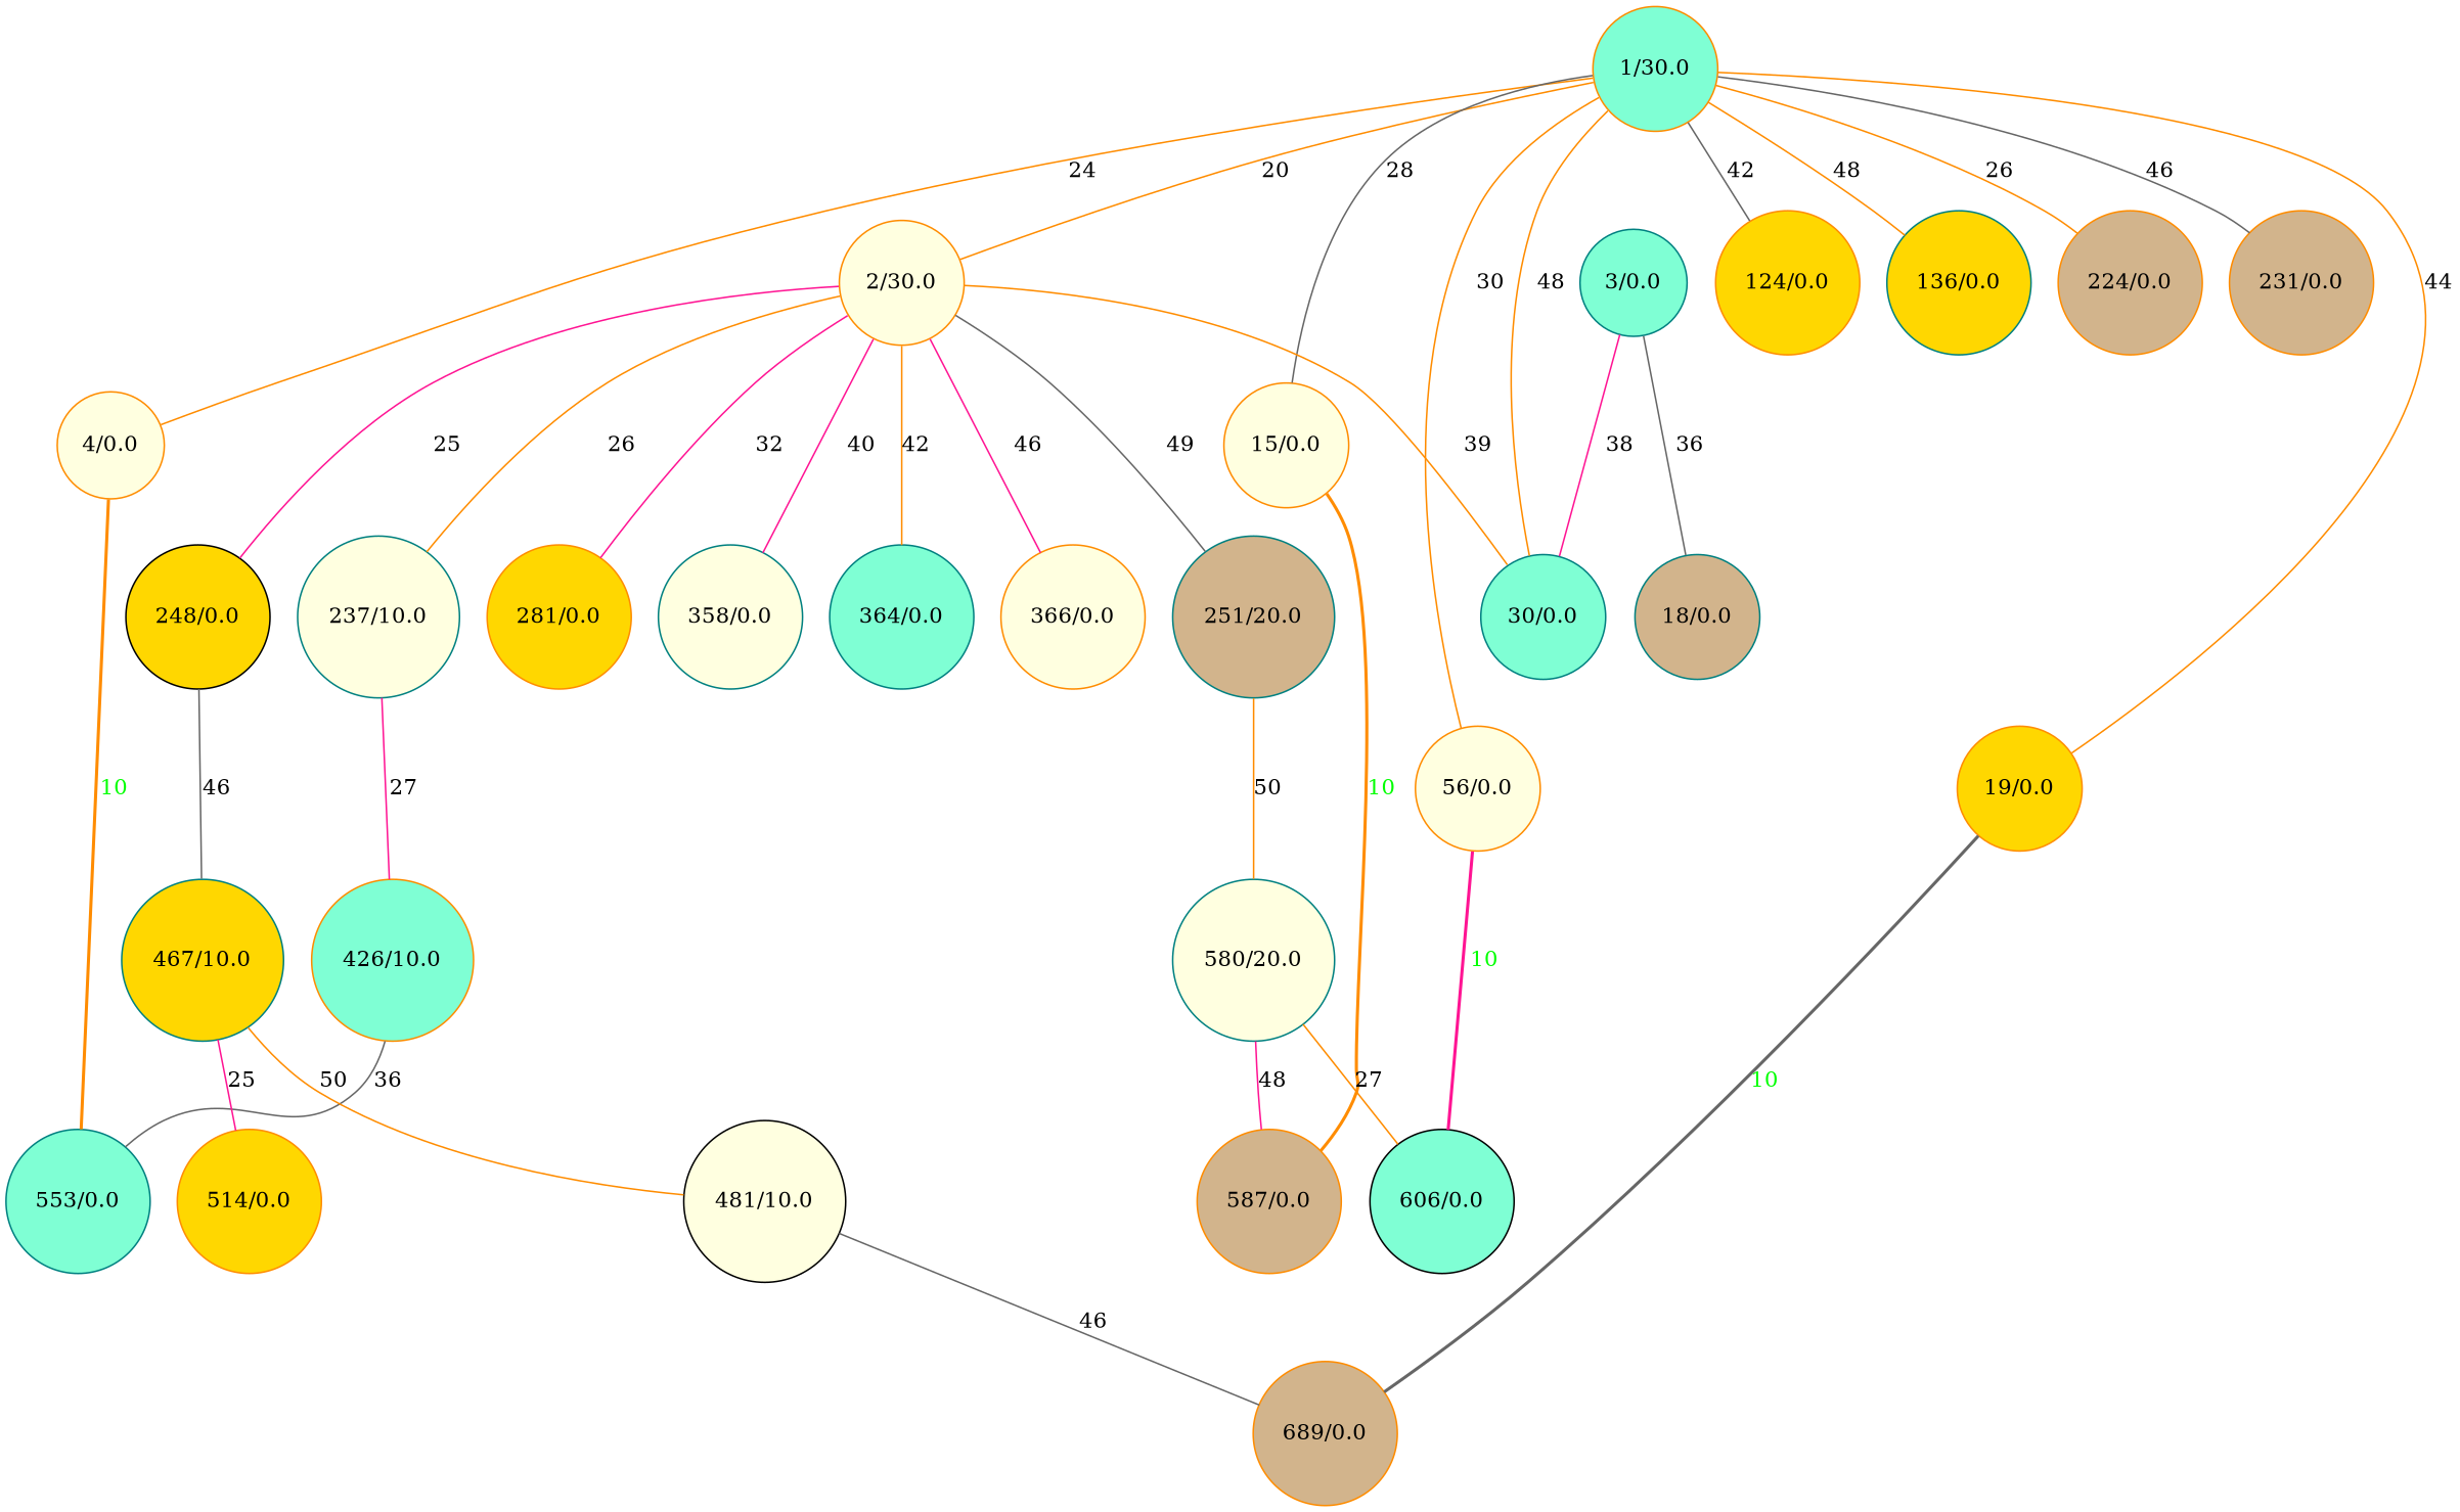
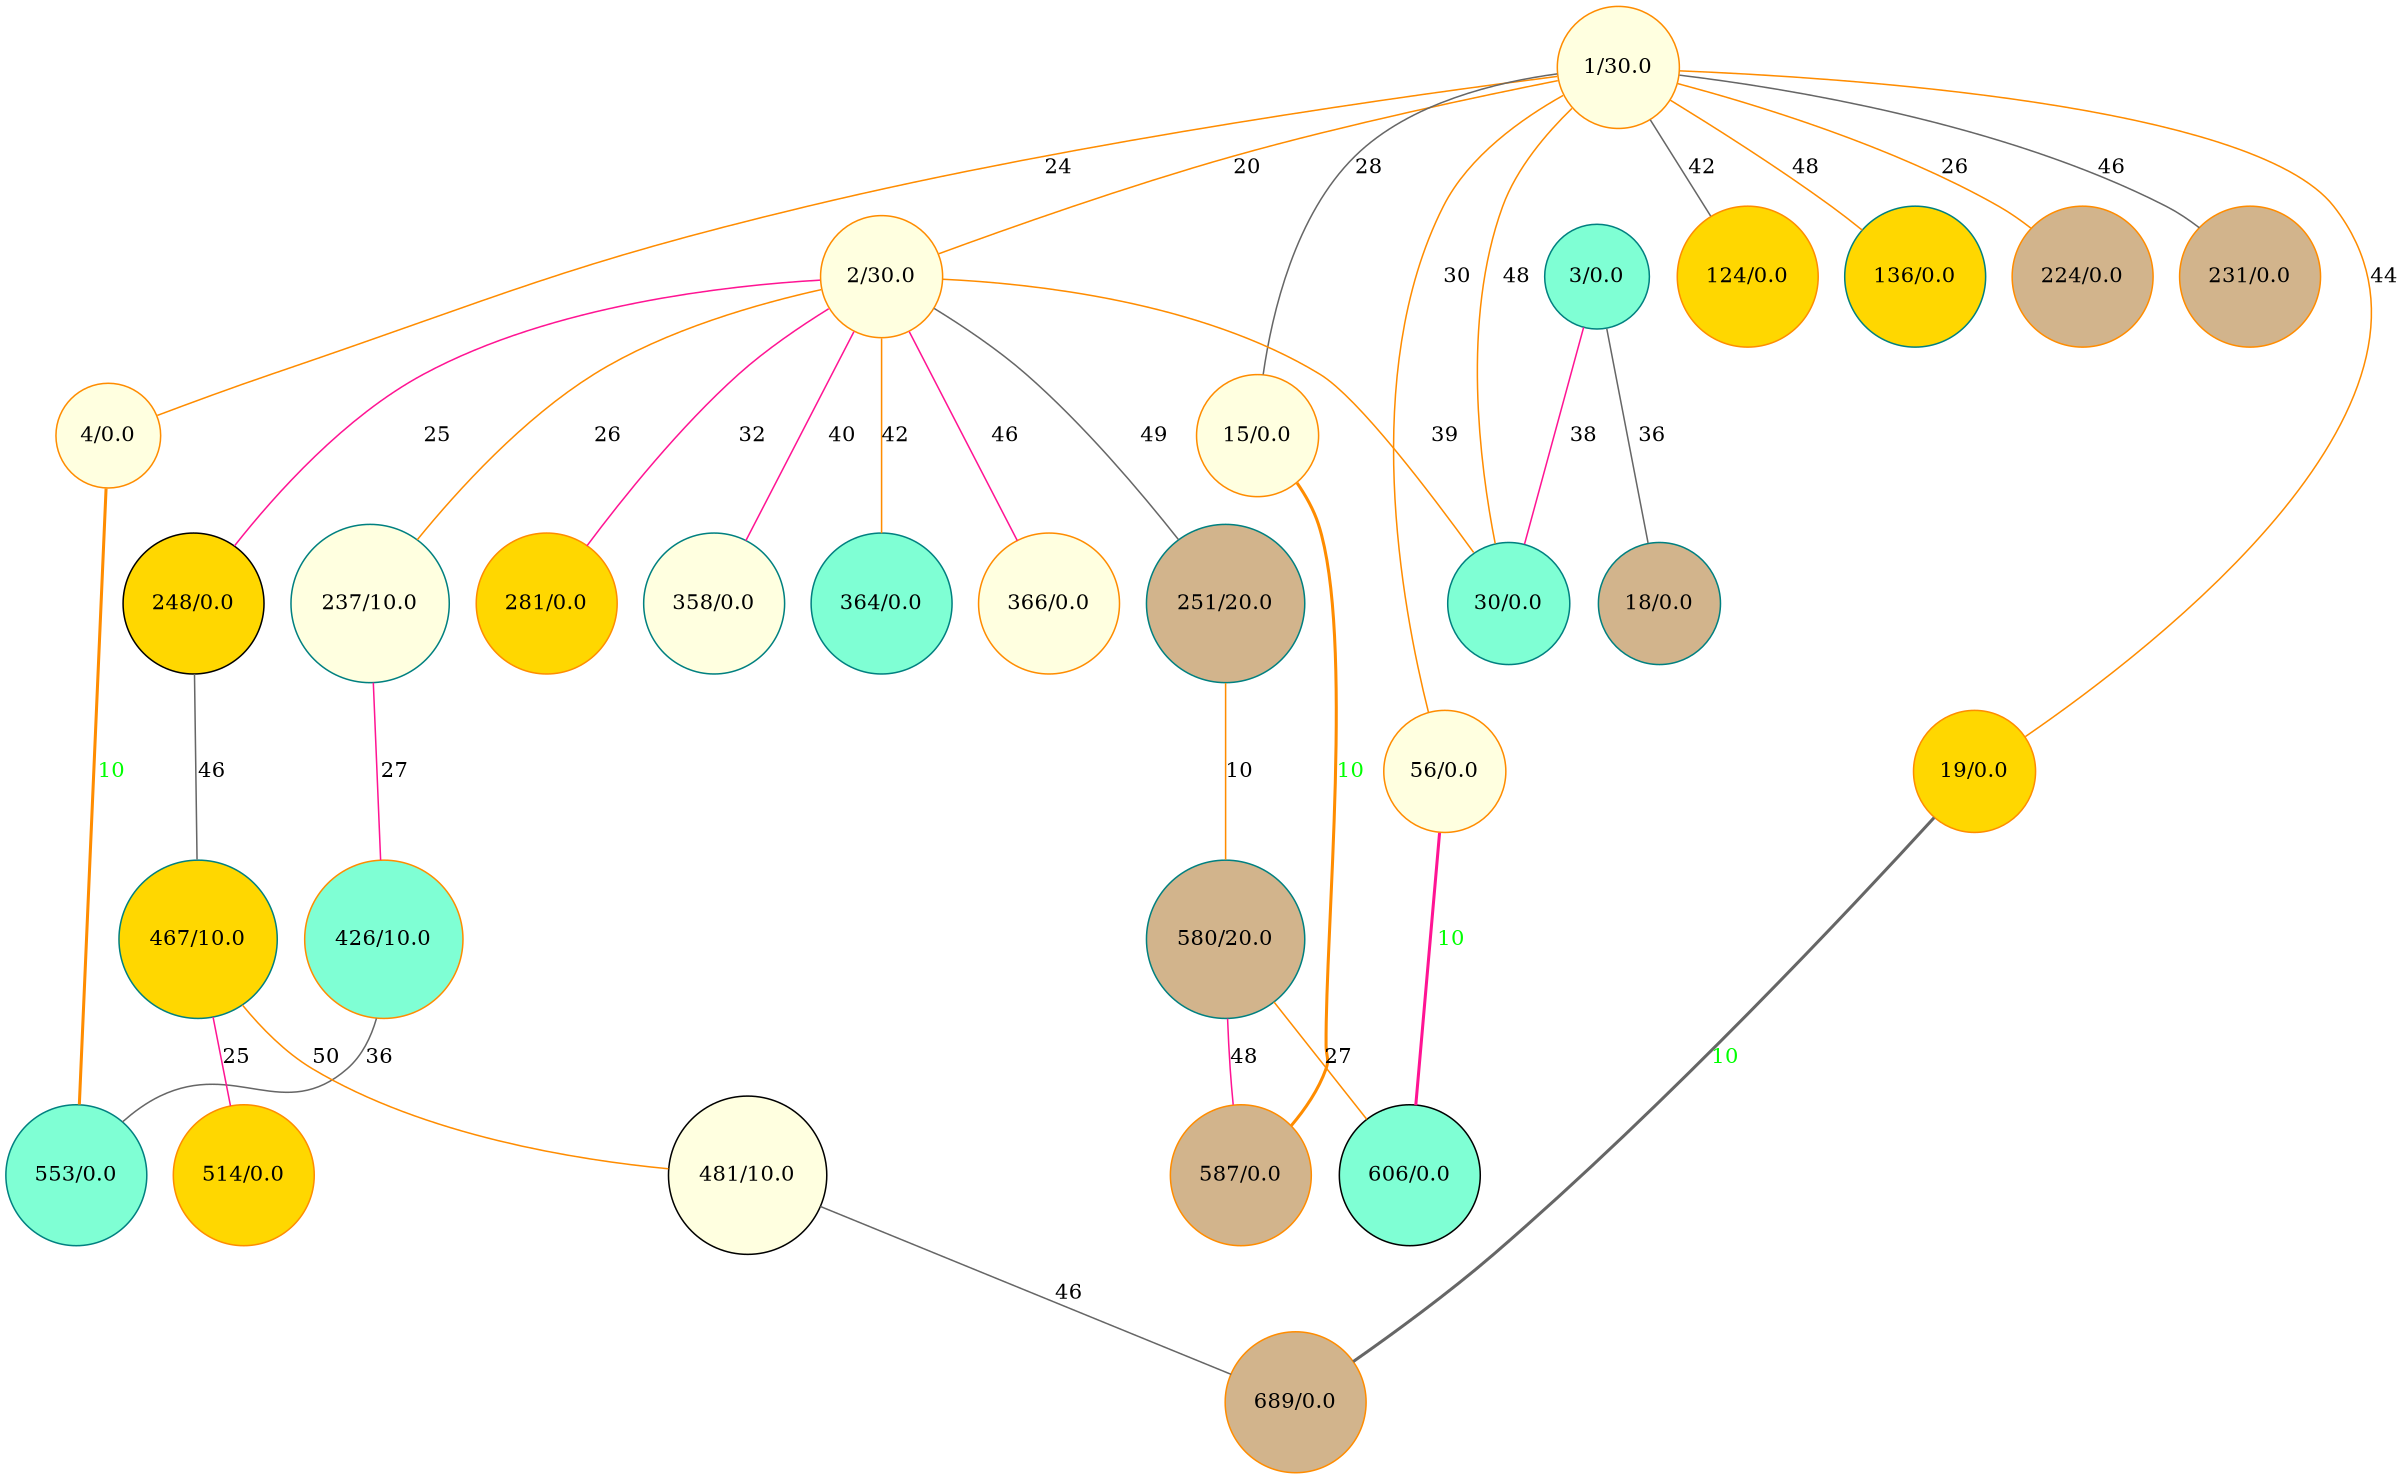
  graph {
    node [Latitude=187 Longitude=4 betweeness=0.0 color=darkorange fillcolor=lightyellow prob=0.0 shape=circle status=on style=filled true_status=on type=normal]
    edge [color=darkorange prob=0.0 status=on style=solid true_status=on type=normal]
-   n1 [Latitude=222 Longitude=67 betweeness=30.0 fillcolor=aquamarine label="1/30.0"]
+   n1 [Latitude=222 Longitude=67 betweeness=30.0 label="1/30.0"]
    n2 [Latitude=22 Longitude=132 betweeness=30.0 label="2/30.0"]
    n3 [Latitude=147 Longitude=21 graphics="{'d': 4.0, 'h': 4.0, 'w': 4.0, 'y': -1106.8607, 'x': 1723.2073, 'z': 0.0, 'fill': u'#999999'}" label="4/0.0" prob=0 type=green weight=0]
    n4 [Latitude=271 Longitude=156 graphics="{'d': 4.0, 'h': 4.0, 'w': 4.0, 'y': -764.1811, 'x': 1212.5427, 'z': 0.0, 'fill': u'#999999'}" label="15/0.0" prob=0 type=green weight=0]
    n5 [Latitude=193 Longitude=165 fillcolor=gold graphics="{'d': 4.0, 'h': 4.0, 'w': 4.0, 'y': 110.99252, 'x': 835.05054, 'z': 0.0, 'fill': u'#999999'}" label="19/0.0" prob=0 type=green weight=0]
    n6 [Latitude=105 Longitude=158 color=teal fillcolor=aquamarine label="30/0.0"]
    n7 [graphics="{'d': 4.0, 'h': 4.0, 'w': 4.0, 'y': -636.436, 'x': 14.39575, 'z': 0.0, 'fill': u'#999999'}" label="56/0.0" prob=0 type=green weight=0]
    n8 [Latitude=293 Longitude=254 fillcolor=gold label="124/0.0"]
    n9 [Latitude=239 Longitude=209 color=teal fillcolor=gold label="136/0.0"]
    n10 [Latitude=290 Longitude=246 fillcolor=tan label="224/0.0"]
    n11 [Latitude=133 Longitude=218 fillcolor=tan label="231/0.0"]
    n12 [Latitude=202 Longitude=47 betweeness=10.0 color=teal label="237/10.0" status=repaired]
    n13 [Latitude=35 Longitude=270 color=black fillcolor=gold label="248/0.0"]
    n14 [Latitude=86 Longitude=163 betweeness=20.0 color=teal fillcolor=tan label="251/20.0"]
    n15 [Latitude=164 Longitude=83 fillcolor=gold label="281/0.0"]
    n16 [Latitude=289 Longitude=194 color=teal label="358/0.0"]
    n17 [Latitude=237 Longitude=109 color=teal fillcolor=aquamarine label="364/0.0"]
    n18 [Latitude=253 Longitude=125 label="366/0.0"]
    n19 [Latitude=230 Longitude=34 color=teal fillcolor=aquamarine graphics="{'d': 4.0, 'h': 4.0, 'w': 4.0, 'y': -828.7586, 'x': 1637.6755, 'z': 0.0, 'fill': u'#999999'}" label="553/0.0" prob=0 type=green weight=0]
    n20 [Longitude=134 fillcolor=tan graphics="{'d': 4.0, 'h': 4.0, 'w': 4.0, 'y': -82.068756, 'x': 1917.1201, 'z': 0.0, 'fill': u'#999999'}" label="587/0.0" prob=0 type=green weight=0]
    n21 [Latitude=78 Longitude=117 fillcolor=tan graphics="{'d': 4.0, 'h': 4.0, 'w': 4.0, 'y': -334.29727, 'x': 591.9607, 'z': 0.0, 'fill': u'#999999'}" label="689/0.0" prob=0 type=green weight=0]
    n22 [Latitude=226 Longitude=38 color=black fillcolor=aquamarine graphics="{'d': 4.0, 'h': 4.0, 'w': 4.0, 'y': 524.67706, 'x': -1783.0577, 'z': 0.0, 'fill': u'#999999'}" label="606/0.0" prob=0 type=green weight=0]
    n23 [Latitude=180 Longitude=231 betweeness=10.0 fillcolor=aquamarine label="426/10.0"]
    n24 [Latitude=196 Longitude=285 betweeness=10.0 color=teal fillcolor=gold label="467/10.0" status=repaired]
-   n25 [Latitude=139 Longitude=65 betweeness=20.0 color=teal label="580/20.0"]
+   n25 [Latitude=139 Longitude=65 betweeness=20.0 color=teal fillcolor=tan label="580/20.0"]
    n26 [Latitude=281 color=teal fillcolor=aquamarine label="3/0.0"]
    n27 [Latitude=110 Longitude=266 color=teal fillcolor=tan label="18/0.0"]
    n28 [Latitude=263 Longitude=294 betweeness=10.0 color=black label="481/10.0" status=repaired]
    n29 [Latitude=180 Longitude=285 fillcolor=gold label="514/0.0"]
    n1 -- n2 [capacity=20 label=20 prob=0 status=repaired]
    n1 -- n3 [capacity=24 label=24 prob=0 status=repaired]
    n1 -- n4 [capacity=28 color=gray40 label=28 prob=0 status=repaired]
    n1 -- n5 [capacity=44 label=44 prob=0 status=repaired]
    n1 -- n6 [capacity=48 label=48]
    n1 -- n7 [capacity=30 label=30 prob=0 status=repaired]
    n1 -- n8 [capacity=42 color=gray40 label=42]
    n1 -- n9 [capacity=48 label=48]
    n1 -- n10 [capacity=26 label=26]
    n1 -- n11 [capacity=46 color=gray40 label=46]
    n2 -- n6 [capacity=39 label=39]
    n2 -- n12 [capacity=26 label=26 prob=0 status=repaired]
    n2 -- n13 [capacity=25 color=deeppink label=25]
    n2 -- n14 [capacity=49 color=gray40 label=49 prob=0 status=repaired]
    n2 -- n15 [capacity=32 color=deeppink label=32]
    n2 -- n16 [capacity=40 color=deeppink label=40]
    n2 -- n17 [capacity=30 label=42]
    n2 -- n18 [capacity=46 color=deeppink label=46]
    n3 -- n19 [demand=10 fontcolor=green label=10 root_edge="(4, 553)" splitted_edge=False style=bold type=green prob="" status="" true_status=""]
    n4 -- n20 [demand=10 fontcolor=green label=10 root_edge="(15, 587)" splitted_edge=False style=bold type=green prob="" status="" true_status=""]
    n5 -- n21 [color=gray40 demand=10 fontcolor=green label=10 root_edge="(19, 689)" splitted_edge=False style=bold type=green prob="" status="" true_status=""]
    n7 -- n22 [color=deeppink demand=10 fontcolor=green label=10 root_edge="(56, 606)" splitted_edge=False style=bold type=green prob="" status="" true_status=""]
    n12 -- n23 [capacity=27 color=deeppink label=27]
    n13 -- n24 [capacity=46 color=gray40 label=46 prob=0 status=repaired]
-   n14 -- n25 [capacity=50 label=50 prob=0 status=repaired]
+   n14 -- n25 [capacity=50 label=10 prob=0 status=repaired]
    n23 -- n19 [capacity=36 color=gray40 label=36 prob=0 status=repaired]
    n24 -- n28 [capacity=50 label=50 prob=0 status=repaired]
    n24 -- n29 [capacity=25 color=deeppink label=25]
    n25 -- n20 [capacity=48 color=deeppink label=48 prob=0 status=repaired]
    n25 -- n22 [capacity=27 label=27 prob=0 status=repaired]
    n26 -- n6 [capacity=38 color=deeppink label=38]
    n26 -- n27 [capacity=36 color=gray40 label=36]
    n28 -- n21 [capacity=46 color=gray40 label=46 prob=0 status=repaired]
  }
